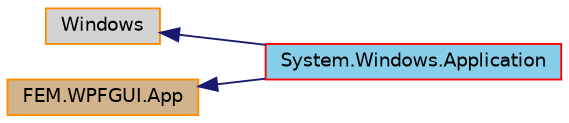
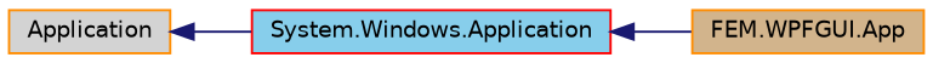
  digraph {
    rankdir=LR
    node [color=darkorange fontname=Helvetica fontsize=10 shape=record style=filled]
    edge [color=midnightblue dir=back fontname=Helvetica fontsize=10 labelfontname=Helvetica labelfontsize=10 style=solid]
-   n1 [fillcolor=lightgrey height=0.2 label=Windows width=0.4]
+   n1 [fillcolor=lightgrey height=0.2 label=Application width=0.4]
    n2 [color=red fillcolor=skyblue height=0.2 label="System.Windows.Application" width=0.4]
    n3 [fillcolor=tan height=0.2 label="FEM.WPFGUI.App" width=0.4]
    n1 -> n2
-   n3 -> n2
+   n2 -> n3
  }
